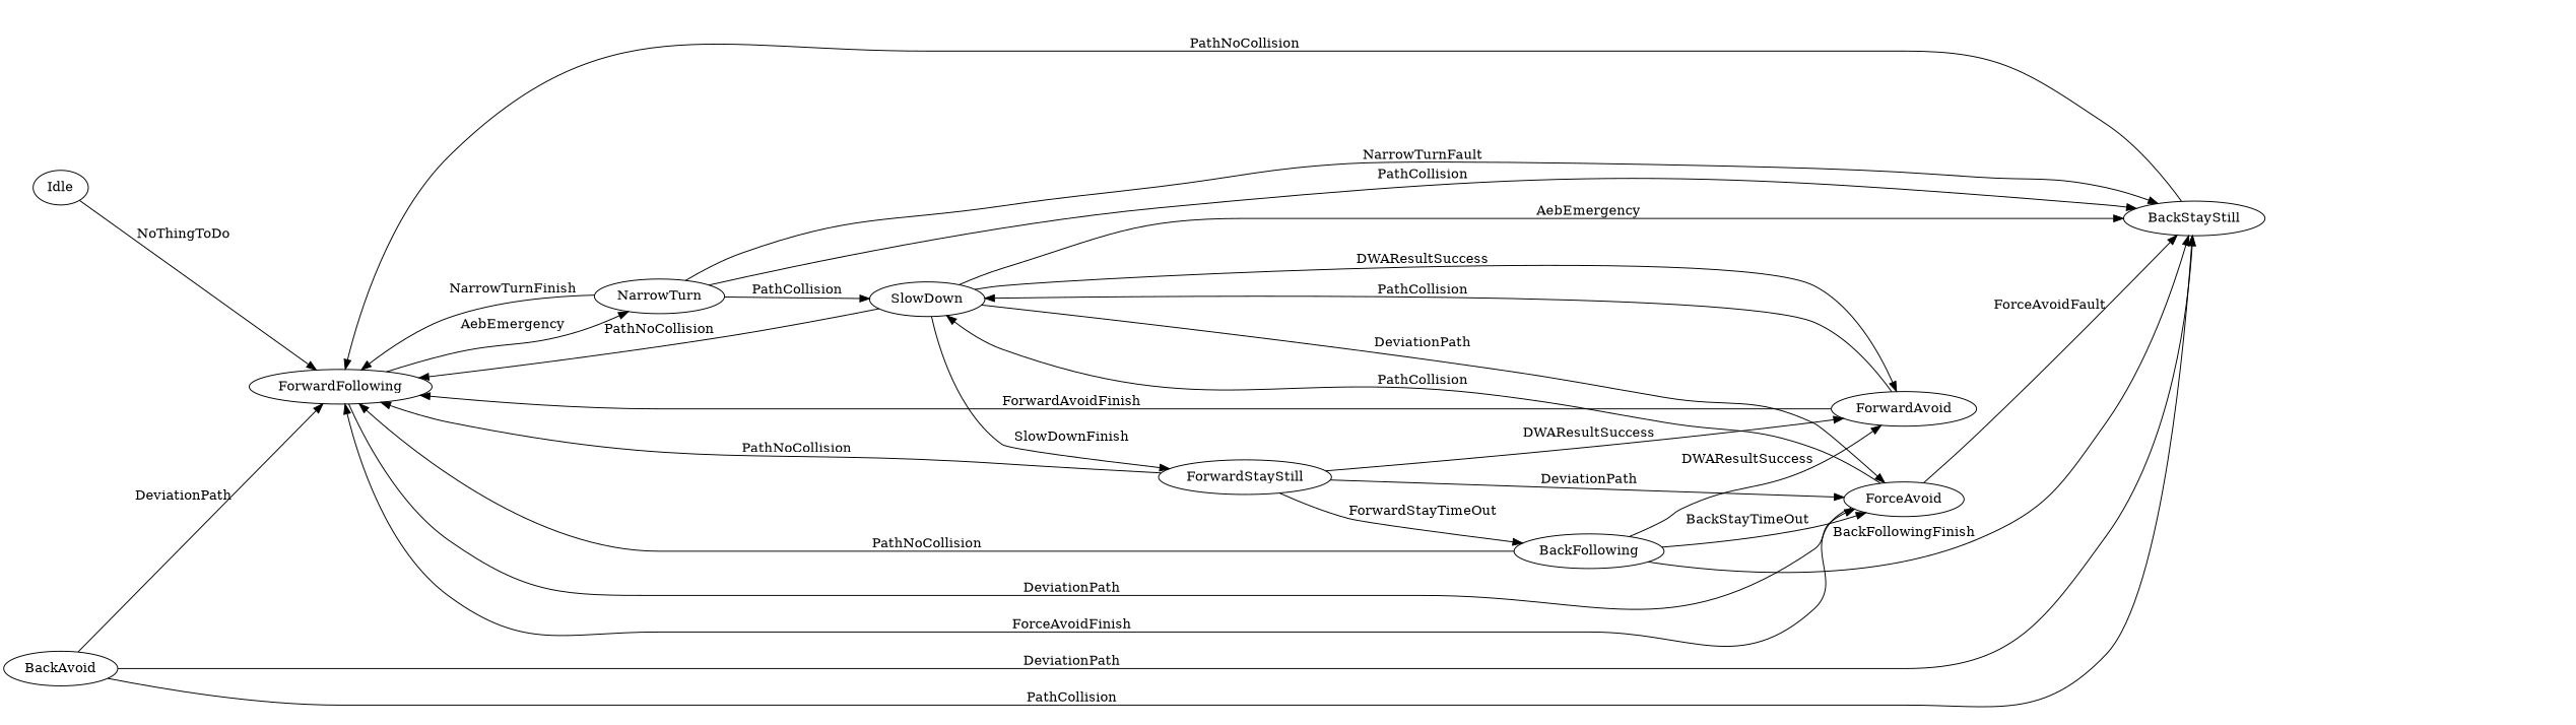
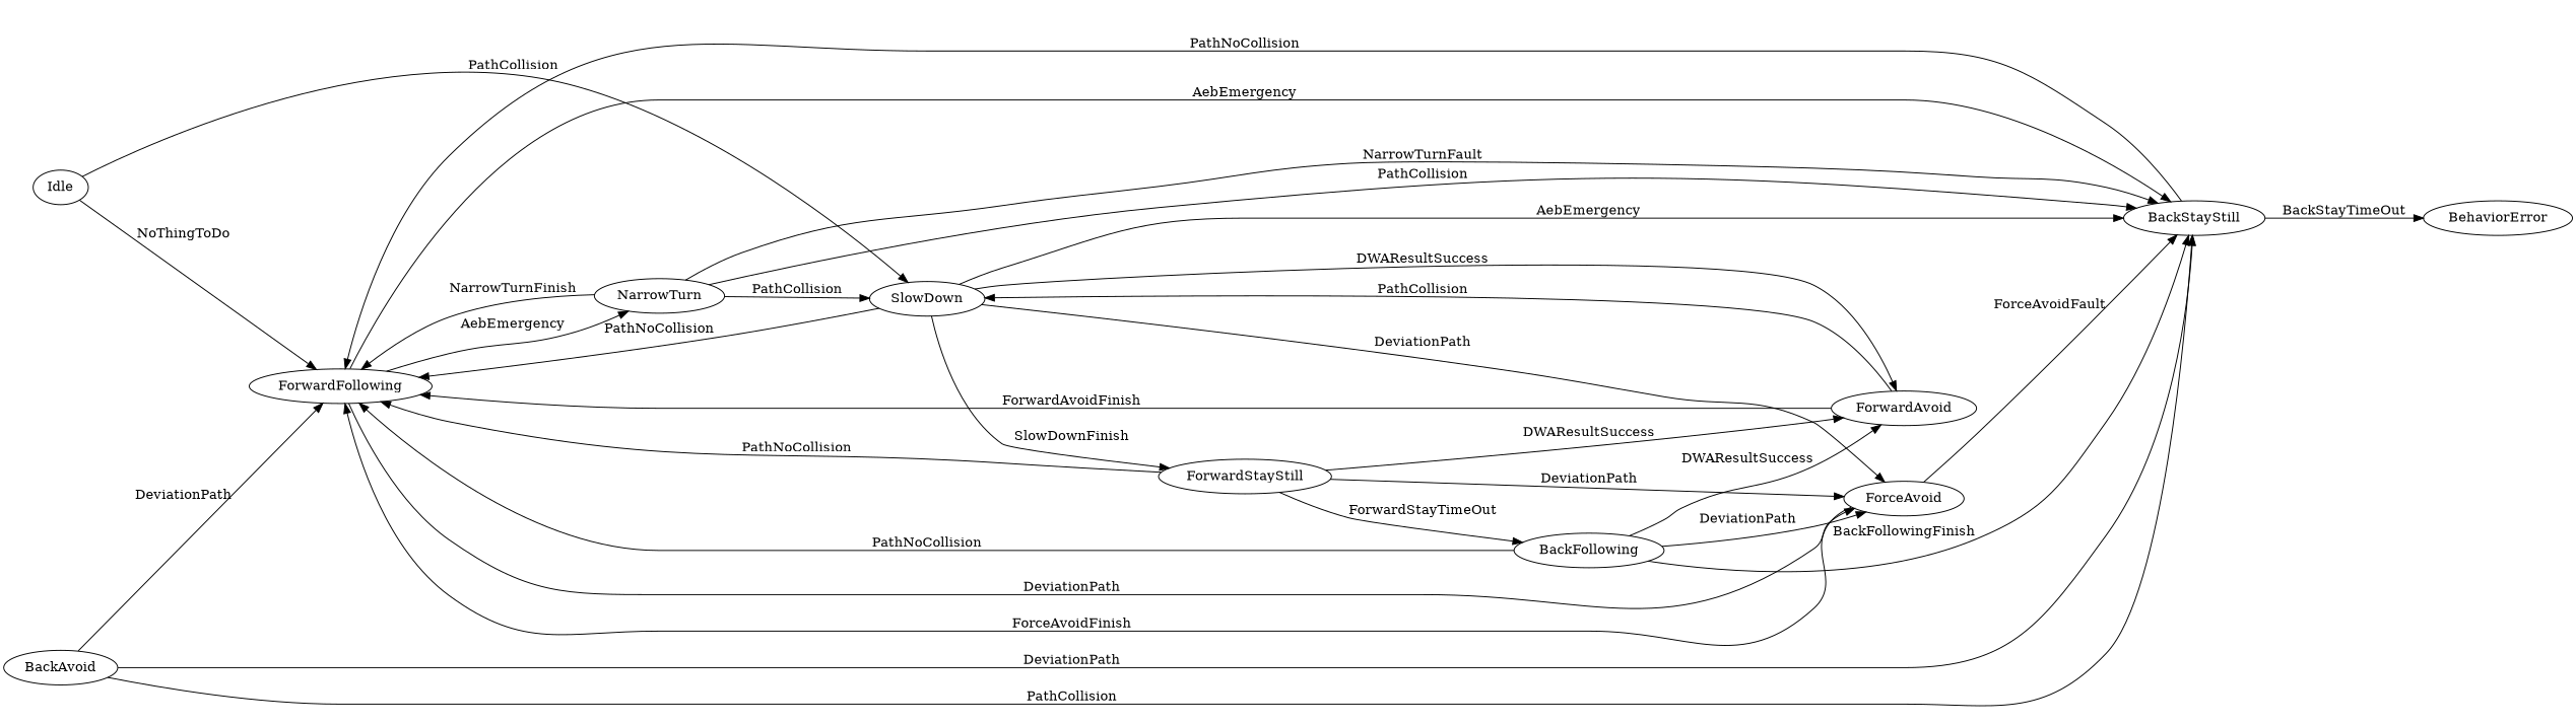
  digraph {
    rankdir=LR
    Idle
    ForwardFollowing
    NarrowTurn
    ForceAvoid
    BackStayStill
    SlowDown
    ForwardStayStill
    ForwardAvoid
+   BehaviorError
    BackFollowing
    BackAvoid
    Idle -> ForwardFollowing [label=NoThingToDo]
    ForwardFollowing -> NarrowTurn [label=AebEmergency]
    ForwardFollowing -> ForceAvoid [label=DeviationPath]
+   ForwardFollowing -> BackStayStill [label=AebEmergency]
    NarrowTurn -> ForwardFollowing [label=NarrowTurnFinish]
    NarrowTurn -> BackStayStill [label=PathCollision]
    NarrowTurn -> BackStayStill [label=NarrowTurnFault]
    NarrowTurn -> SlowDown [label=PathCollision]
    ForceAvoid -> ForwardFollowing [label=ForceAvoidFinish]
    ForceAvoid -> BackStayStill [label=ForceAvoidFault]
-   ForceAvoid -> SlowDown [label=PathCollision]
+   Idle -> SlowDown [label=PathCollision]
    BackStayStill -> ForwardFollowing [label=PathNoCollision]
+   BackStayStill -> BehaviorError [label=BackStayTimeOut]
    SlowDown -> ForwardFollowing [label=PathNoCollision]
    SlowDown -> ForceAvoid [label=DeviationPath]
    SlowDown -> BackStayStill [label=AebEmergency]
    SlowDown -> ForwardStayStill [label=SlowDownFinish]
    SlowDown -> ForwardAvoid [label=DWAResultSuccess]
    ForwardStayStill -> ForwardFollowing [label=PathNoCollision]
    ForwardStayStill -> ForceAvoid [label=DeviationPath]
    ForwardStayStill -> ForwardAvoid [label=DWAResultSuccess]
    ForwardStayStill -> BackFollowing [label=ForwardStayTimeOut]
    ForwardAvoid -> ForwardFollowing [label=ForwardAvoidFinish]
    ForwardAvoid -> SlowDown [label=PathCollision]
    BackFollowing -> ForwardFollowing [label=PathNoCollision]
-   BackFollowing -> ForceAvoid [label=BackStayTimeOut]
+   BackFollowing -> ForceAvoid [label=DeviationPath]
    BackFollowing -> BackStayStill [label=BackFollowingFinish]
    BackFollowing -> ForwardAvoid [label=DWAResultSuccess]
    BackAvoid -> ForwardFollowing [label=DeviationPath]
    BackAvoid -> BackStayStill [label=DeviationPath]
    BackAvoid -> BackStayStill [label=PathCollision]
  }
